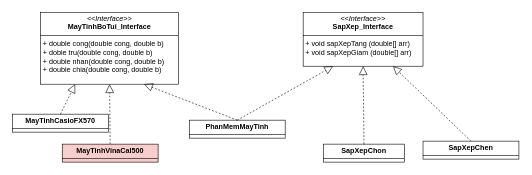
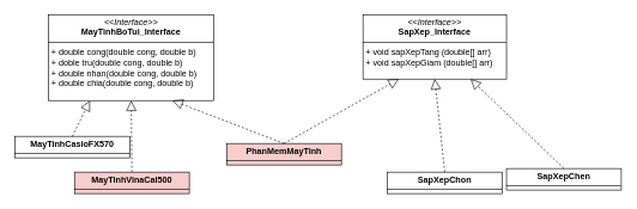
  <mxCell id="0" />
  <mxCell id="1" parent="0" />
  <mxCell id="2" value="&lt;p style=&quot;margin:0px;margin-top:4px;text-align:center;&quot;&gt;&lt;i&gt;&amp;lt;&amp;lt;Interface&amp;gt;&amp;gt;&lt;/i&gt;&lt;br&gt;&lt;b&gt;MayTinhBoTui_Interface&lt;/b&gt;&lt;/p&gt;&lt;hr size=&quot;1&quot; style=&quot;border-style:solid;&quot;&gt;&lt;p style=&quot;margin: 0px 0px 0px 4px;&quot;&gt;+ double cong(double cong, double b)&lt;br&gt;&lt;/p&gt;&lt;p style=&quot;margin: 0px 0px 0px 4px;&quot;&gt;+ doble tru&lt;span style=&quot;background-color: transparent; color: light-dark(rgb(0, 0, 0), rgb(255, 255, 255));&quot;&gt;(double cong, double b)&lt;/span&gt;&lt;/p&gt;&lt;p style=&quot;margin: 0px 0px 0px 4px;&quot;&gt;&lt;span style=&quot;background-color: transparent; color: light-dark(rgb(0, 0, 0), rgb(255, 255, 255));&quot;&gt;+ double nhan&lt;/span&gt;&lt;span style=&quot;background-color: transparent; color: light-dark(rgb(0, 0, 0), rgb(255, 255, 255));&quot;&gt;(double cong, double b)&lt;/span&gt;&lt;/p&gt;&lt;p style=&quot;margin: 0px 0px 0px 4px;&quot;&gt;&lt;span style=&quot;color: light-dark(rgb(0, 0, 0), rgb(255, 255, 255)); background-color: transparent;&quot;&gt;+ double chia&lt;/span&gt;&lt;span style=&quot;color: light-dark(rgb(0, 0, 0), rgb(255, 255, 255)); background-color: transparent;&quot;&gt;(double cong, double b)&lt;/span&gt;&lt;/p&gt;" style="verticalAlign=top;align=left;overflow=fill;html=1;whiteSpace=wrap;" vertex="1" parent="1"><mxGeometry x="67" y="20" width="230" height="120" as="geometry" /></mxCell>
  <mxCell id="3" value="&lt;p style=&quot;margin:0px;margin-top:4px;text-align:center;&quot;&gt;&lt;b&gt;MayTinhCasioFX570&lt;/b&gt;&lt;/p&gt;&lt;hr size=&quot;1&quot; style=&quot;border-style:solid;&quot;&gt;&lt;p style=&quot;margin:0px;margin-left:4px;&quot;&gt;&lt;br&gt;&lt;/p&gt;&lt;hr size=&quot;1&quot; style=&quot;border-style:solid;&quot;&gt;&lt;p style=&quot;margin:0px;margin-left:4px;&quot;&gt;&lt;br&gt;&lt;/p&gt;" style="verticalAlign=top;align=left;overflow=fill;html=1;whiteSpace=wrap;" vertex="1" parent="1"><mxGeometry x="20" y="190" width="160" height="30" as="geometry" /></mxCell>
  <mxCell id="4" value="&lt;p style=&quot;margin:0px;margin-top:4px;text-align:center;&quot;&gt;&lt;b&gt;MayTinhVinaCal500&lt;/b&gt;&lt;/p&gt;&lt;hr size=&quot;1&quot; style=&quot;border-style:solid;&quot;&gt;&lt;p style=&quot;margin:0px;margin-left:4px;&quot;&gt;&lt;br&gt;&lt;/p&gt;" style="verticalAlign=top;align=left;overflow=fill;html=1;whiteSpace=wrap;fillColor=#f8cecc;" vertex="1" parent="1"><mxGeometry x="103" y="240" width="160" height="30" as="geometry" /></mxCell>
  <mxCell id="5" value="&lt;p style=&quot;margin:0px;margin-top:4px;text-align:center;&quot;&gt;&lt;i&gt;&amp;lt;&amp;lt;Interface&amp;gt;&amp;gt;&lt;/i&gt;&lt;br&gt;&lt;b&gt;SapXep_Interface&lt;/b&gt;&lt;/p&gt;&lt;hr size=&quot;1&quot; style=&quot;border-style:solid;&quot;&gt;&lt;p style=&quot;margin:0px;margin-left:4px;&quot;&gt;+ void sapXepTang&amp;nbsp;&lt;span style=&quot;background-color: transparent; color: light-dark(rgb(0, 0, 0), rgb(255, 255, 255));&quot;&gt;(double[] arr)&lt;/span&gt;&lt;/p&gt;&lt;p style=&quot;margin:0px;margin-left:4px;&quot;&gt;+ void sapXepGiam&amp;nbsp;&lt;span style=&quot;color: light-dark(rgb(0, 0, 0), rgb(255, 255, 255)); background-color: transparent;&quot;&gt;(double[] arr)&lt;/span&gt;&lt;span style=&quot;background-color: transparent; color: light-dark(rgb(0, 0, 0), rgb(255, 255, 255));&quot;&gt;&lt;/span&gt;&lt;/p&gt;&lt;div&gt;&lt;span style=&quot;background-color: transparent; color: light-dark(rgb(0, 0, 0), rgb(255, 255, 255));&quot;&gt;&lt;br&gt;&lt;/span&gt;&lt;/div&gt;" style="verticalAlign=top;align=left;overflow=fill;html=1;whiteSpace=wrap;" vertex="1" parent="1"><mxGeometry x="505" y="20" width="200" height="90" as="geometry" /></mxCell>
  <mxCell id="6" value="&lt;p style=&quot;margin:0px;margin-top:4px;text-align:center;&quot;&gt;&lt;b&gt;SapXepChen&lt;/b&gt;&lt;/p&gt;&lt;hr size=&quot;1&quot; style=&quot;border-style:solid;&quot;&gt;&lt;p style=&quot;margin:0px;margin-left:4px;&quot;&gt;&lt;br&gt;&lt;/p&gt;" style="verticalAlign=top;align=left;overflow=fill;html=1;whiteSpace=wrap;" vertex="1" parent="1"><mxGeometry x="705" y="235" width="160" height="30" as="geometry" /></mxCell>
- <mxCell id="7" value="&lt;p style=&quot;margin:0px;margin-top:4px;text-align:center;&quot;&gt;&lt;b&gt;SapXepChon&lt;/b&gt;&lt;/p&gt;&lt;hr size=&quot;1&quot; style=&quot;border-style:solid;&quot;&gt;&lt;p style=&quot;margin:0px;margin-left:4px;&quot;&gt;&lt;br&gt;&lt;/p&gt;" style="verticalAlign=top;align=left;overflow=fill;html=1;whiteSpace=wrap;" vertex="1" parent="1"><mxGeometry x="539" y="240" width="135" height="30" as="geometry" /></mxCell>
- <mxCell id="8" value="&lt;p style=&quot;margin:0px;margin-top:4px;text-align:center;&quot;&gt;&lt;b&gt;PhanMemMayTinh&lt;/b&gt;&lt;/p&gt;&lt;hr size=&quot;1&quot; style=&quot;border-style:solid;&quot;&gt;&lt;p style=&quot;margin:0px;margin-left:4px;&quot;&gt;&lt;br&gt;&lt;/p&gt;" style="verticalAlign=top;align=left;overflow=fill;html=1;whiteSpace=wrap;" vertex="1" parent="1"><mxGeometry x="315" y="200" width="160" height="30" as="geometry" /></mxCell>
+ <mxCell id="7" value="&lt;p style=&quot;margin:0px;margin-top:4px;text-align:center;&quot;&gt;&lt;b&gt;SapXepChon&lt;/b&gt;&lt;/p&gt;&lt;hr size=&quot;1&quot; style=&quot;border-style:solid;&quot;&gt;&lt;p style=&quot;margin:0px;margin-left:4px;&quot;&gt;&lt;br&gt;&lt;/p&gt;" style="verticalAlign=top;align=left;overflow=fill;html=1;whiteSpace=wrap;" vertex="1" parent="1"><mxGeometry x="539" y="240" width="160" height="30" as="geometry" /></mxCell>
+ <mxCell id="8" value="&lt;p style=&quot;margin:0px;margin-top:4px;text-align:center;&quot;&gt;&lt;b&gt;PhanMemMayTinh&lt;/b&gt;&lt;/p&gt;&lt;hr size=&quot;1&quot; style=&quot;border-style:solid;&quot;&gt;&lt;p style=&quot;margin:0px;margin-left:4px;&quot;&gt;&lt;br&gt;&lt;/p&gt;" style="verticalAlign=top;align=left;overflow=fill;html=1;whiteSpace=wrap;fillColor=#f8cecc;" vertex="1" parent="1"><mxGeometry x="315" y="200" width="160" height="30" as="geometry" /></mxCell>
  <mxCell id="9" value="" style="endArrow=block;dashed=1;endFill=0;endSize=12;html=1;rounded=0;entryX=0.25;entryY=1;entryDx=0;entryDy=0;exitX=0.5;exitY=0;exitDx=0;exitDy=0;" edge="1" parent="1" source="3" target="2"><mxGeometry width="160" relative="1" as="geometry"><mxPoint x="-113" y="190" as="sourcePoint" /><mxPoint x="47" y="190" as="targetPoint" /></mxGeometry></mxCell>
  <mxCell id="10" value="" style="endArrow=block;dashed=1;endFill=0;endSize=12;html=1;rounded=0;entryX=0.5;entryY=1;entryDx=0;entryDy=0;exitX=0.5;exitY=0;exitDx=0;exitDy=0;" edge="1" parent="1" source="4" target="2"><mxGeometry width="160" relative="1" as="geometry"><mxPoint x="47" y="290" as="sourcePoint" /><mxPoint x="135" y="170" as="targetPoint" /></mxGeometry></mxCell>
  <mxCell id="11" value="" style="endArrow=block;dashed=1;endFill=0;endSize=12;html=1;rounded=0;entryX=0.75;entryY=1;entryDx=0;entryDy=0;exitX=0.5;exitY=0;exitDx=0;exitDy=0;" edge="1" parent="1" source="8" target="2"><mxGeometry width="160" relative="1" as="geometry"><mxPoint x="215" y="290" as="sourcePoint" /><mxPoint x="180" y="170" as="targetPoint" /></mxGeometry></mxCell>
  <mxCell id="12" value="" style="endArrow=block;dashed=1;endFill=0;endSize=12;html=1;rounded=0;entryX=0.25;entryY=1;entryDx=0;entryDy=0;exitX=0.5;exitY=0;exitDx=0;exitDy=0;" edge="1" parent="1" source="8" target="5"><mxGeometry width="160" relative="1" as="geometry"><mxPoint x="425" y="260" as="sourcePoint" /><mxPoint x="238" y="170" as="targetPoint" /><Array as="points" /></mxGeometry></mxCell>
  <mxCell id="13" value="" style="endArrow=block;dashed=1;endFill=0;endSize=12;html=1;rounded=0;entryX=0.5;entryY=1;entryDx=0;entryDy=0;exitX=0.5;exitY=0;exitDx=0;exitDy=0;" edge="1" parent="1" source="7" target="5"><mxGeometry width="160" relative="1" as="geometry"><mxPoint x="405" y="270" as="sourcePoint" /><mxPoint x="573" y="140" as="targetPoint" /></mxGeometry></mxCell>
  <mxCell id="14" value="" style="endArrow=block;dashed=1;endFill=0;endSize=12;html=1;rounded=0;entryX=0.75;entryY=1;entryDx=0;entryDy=0;exitX=0.5;exitY=0;exitDx=0;exitDy=0;" edge="1" parent="1" source="6" target="5"><mxGeometry width="160" relative="1" as="geometry"><mxPoint x="630" y="290" as="sourcePoint" /><mxPoint x="630" y="140" as="targetPoint" /></mxGeometry></mxCell>
